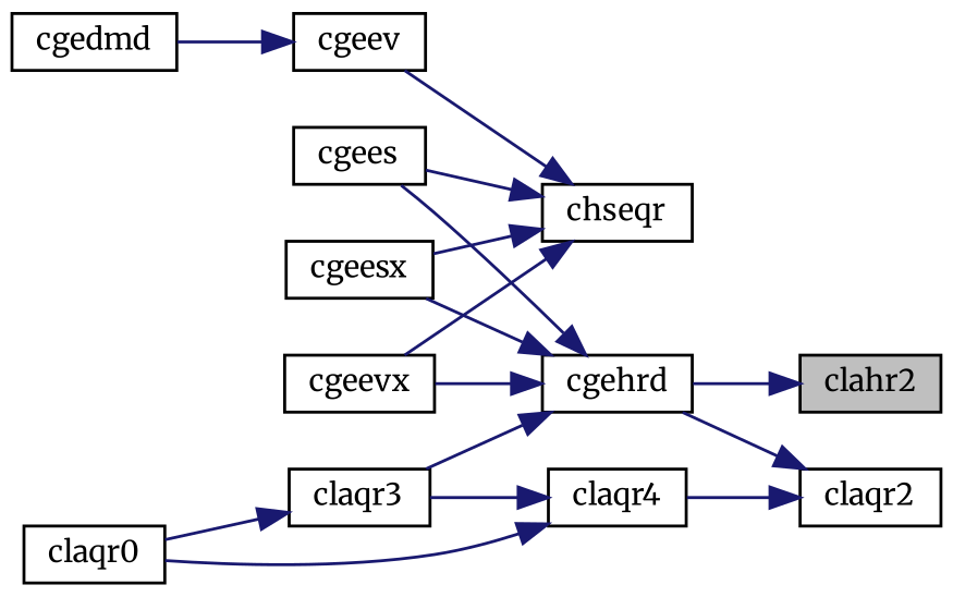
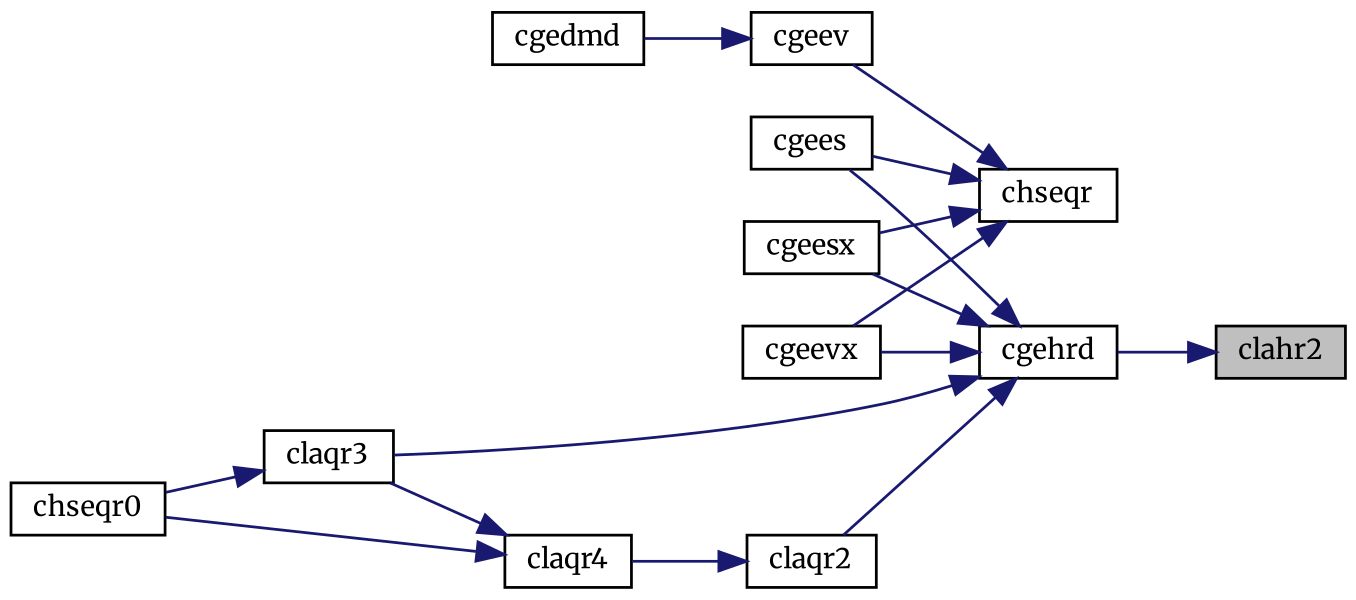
  digraph {
    fontname=Merriweather
    rankdir=RL
    node [color=black fillcolor=white fontname=Merriweather fontsize=10 shape=record style=filled]
    edge [color=midnightblue dir=back fontname=Merriweather fontsize=10 labelfontname=Helvetica labelfontsize=10 style=solid]
    n1 [fillcolor=grey75 fontcolor=black height=0.2 label=clahr2 width=0.4]
    n2 [height=0.2 label=cgehrd width=0.4]
    n3 [height=0.2 label=cgees width=0.4]
    n4 [height=0.2 label=cgeesx width=0.4]
    n5 [height=0.2 label=cgeevx width=0.4]
    n6 [height=0.2 label=claqr2 width=0.4]
    n7 [height=0.2 label=claqr3 width=0.4]
    n8 [height=0.2 label=cgeev width=0.4]
    n9 [height=0.2 label=cgedmd width=0.4]
    n10 [height=0.2 label=claqr4 width=0.4]
-   n11 [height=0.2 label=claqr0 width=0.4]
+   n11 [height=0.2 label=chseqr0 width=0.4]
    n12 [height=0.2 label=chseqr width=0.4]
    n1 -> n2
    n2 -> n3
    n2 -> n4
    n2 -> n5
-   n6 -> n2
+   n2 -> n6
    n2 -> n7
    n6 -> n10
    n7 -> n11
    n8 -> n9
    n10 -> n7
    n10 -> n11
    n12 -> n3
    n12 -> n4
    n12 -> n5
    n12 -> n8
  }
